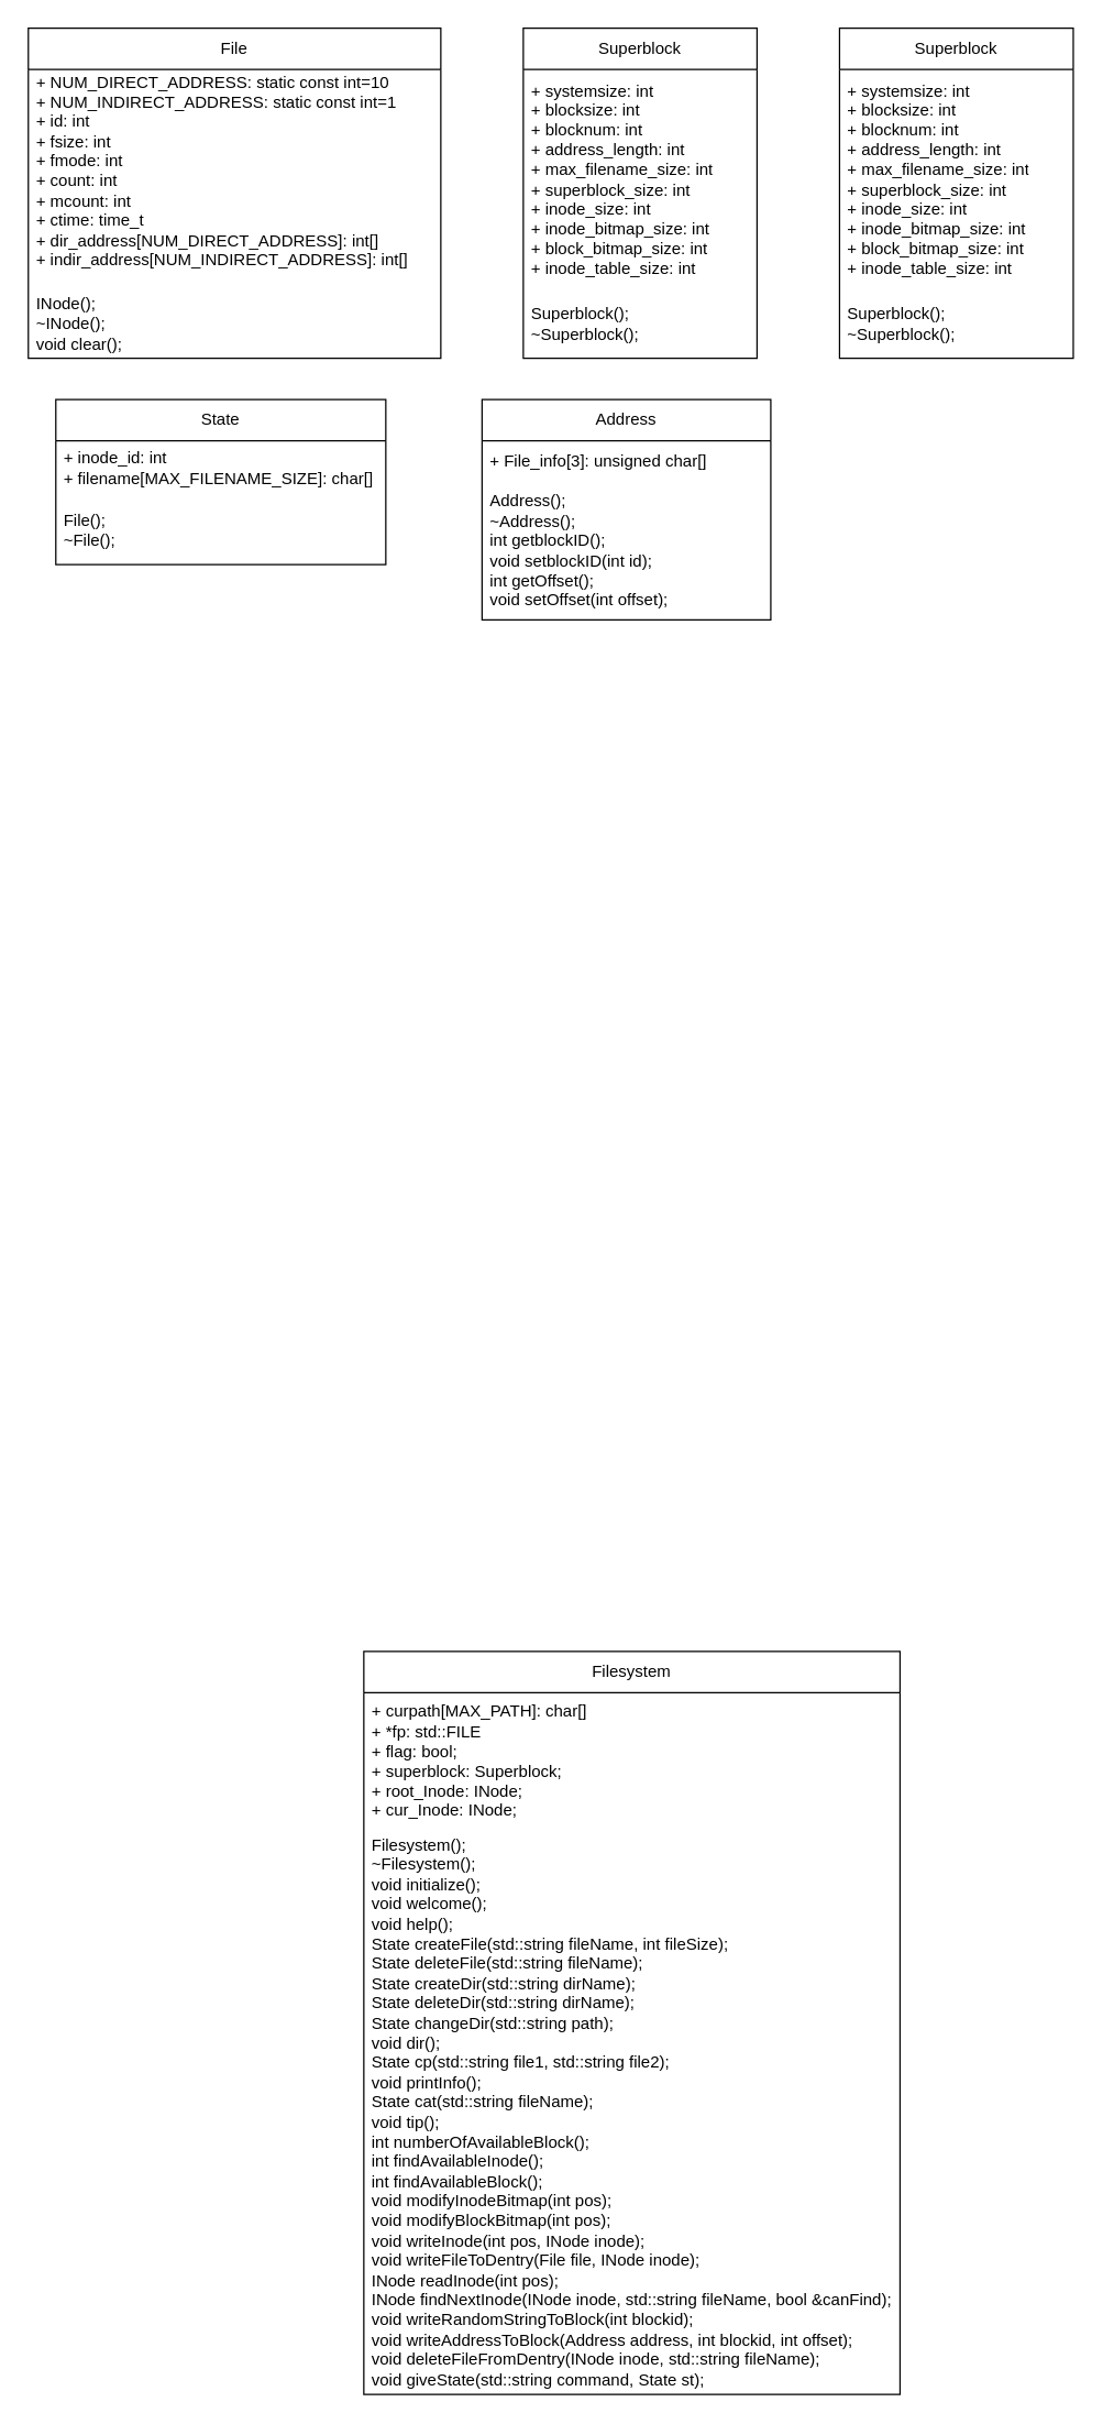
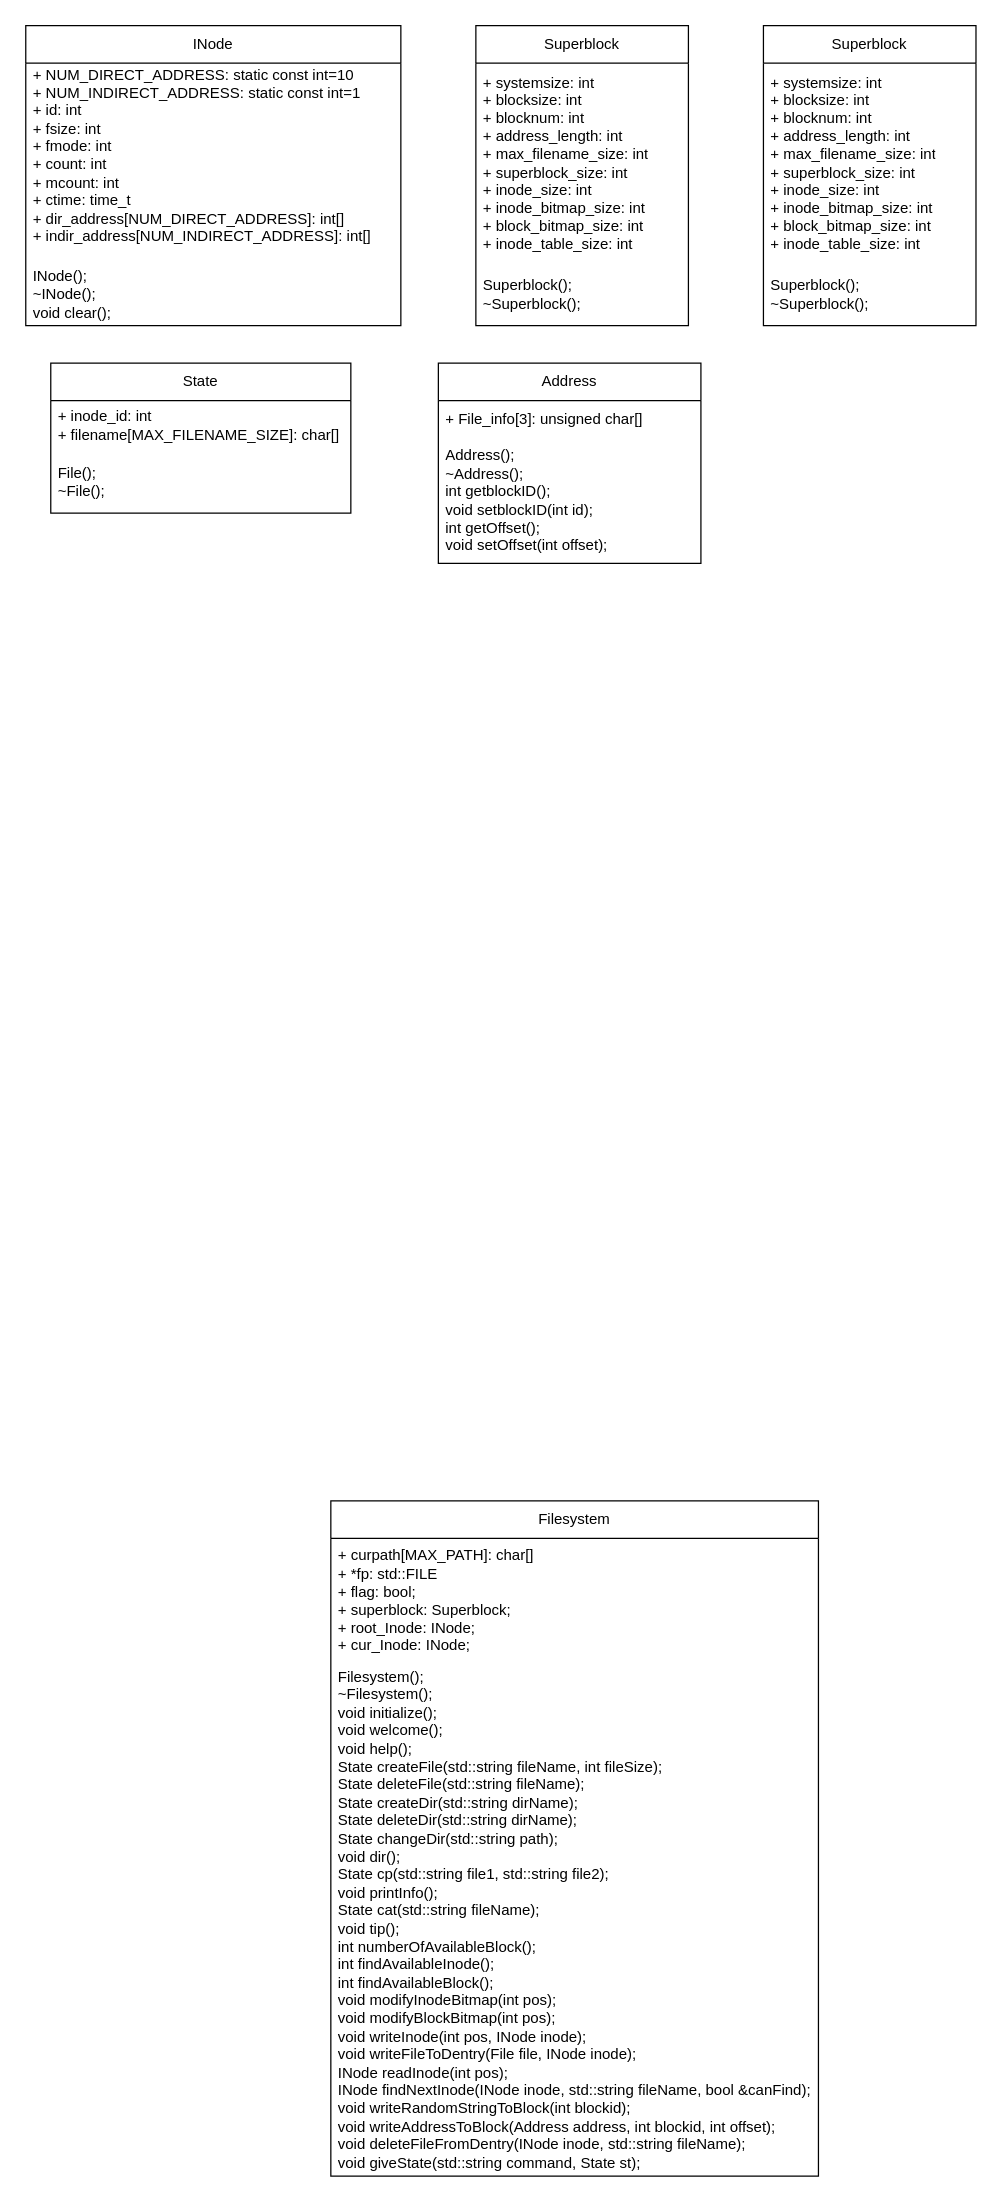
  <mxCell id="0" />
  <mxCell id="1" parent="0" />
- <mxCell id="2" value="File" style="swimlane;fontStyle=0;childLayout=stackLayout;horizontal=1;startSize=30;horizontalStack=0;resizeParent=1;resizeParentMax=0;resizeLast=0;collapsible=1;marginBottom=0;whiteSpace=wrap;html=1;" parent="1" vertex="1"><mxGeometry x="20" y="20" width="300" height="240" as="geometry"><mxRectangle x="290" y="200" width="70" height="30" as="alternateBounds" /></mxGeometry></mxCell>
+ <mxCell id="2" value="INode" style="swimlane;fontStyle=0;childLayout=stackLayout;horizontal=1;startSize=30;horizontalStack=0;resizeParent=1;resizeParentMax=0;resizeLast=0;collapsible=1;marginBottom=0;whiteSpace=wrap;html=1;" parent="1" vertex="1"><mxGeometry x="20" y="20" width="300" height="240" as="geometry"><mxRectangle x="290" y="200" width="70" height="30" as="alternateBounds" /></mxGeometry></mxCell>
  <mxCell id="3" value="+ NUM_DIRECT_ADDRESS:&amp;nbsp;static const int=10&lt;br&gt;+ NUM_INDIRECT_ADDRESS:&amp;nbsp;static const int=1&lt;br&gt;&lt;div&gt;+ id: int&lt;/div&gt;&lt;div&gt;&lt;span style=&quot;background-color: initial;&quot;&gt;+ fsize: int&lt;/span&gt;&lt;/div&gt;&lt;div&gt;+ fmode: int&lt;/div&gt;&lt;div&gt;+ count: int&lt;/div&gt;&lt;div&gt;+ mcount: int&lt;/div&gt;&lt;div&gt;&lt;span style=&quot;background-color: initial;&quot;&gt;+ ctime: time_t&lt;/span&gt;&lt;/div&gt;&lt;div&gt;&lt;span style=&quot;background-color: initial;&quot;&gt;+ dir_address[NUM_DIRECT_ADDRESS]: int[]&lt;/span&gt;&lt;/div&gt;&lt;div&gt;+ indir_address[NUM_INDIRECT_ADDRESS]: int[]&lt;/div&gt;&lt;div&gt;&lt;br&gt;&lt;/div&gt;" style="text;strokeColor=none;fillColor=none;align=left;verticalAlign=middle;spacingLeft=4;spacingRight=4;overflow=hidden;points=[[0,0.5],[1,0.5]];portConstraint=eastwest;rotatable=0;whiteSpace=wrap;html=1;" parent="2" vertex="1"><mxGeometry y="30" width="300" height="160" as="geometry" /></mxCell>
  <mxCell id="4" value="INode();&lt;div&gt;~INode();&lt;/div&gt;&lt;div&gt;void clear();&lt;/div&gt;" style="text;strokeColor=none;fillColor=none;align=left;verticalAlign=middle;spacingLeft=4;spacingRight=4;overflow=hidden;points=[[0,0.5],[1,0.5]];portConstraint=eastwest;rotatable=0;whiteSpace=wrap;html=1;" parent="2" vertex="1"><mxGeometry y="190" width="300" height="50" as="geometry" /></mxCell>
  <mxCell id="5" value="Superblock" style="swimlane;fontStyle=0;childLayout=stackLayout;horizontal=1;startSize=30;horizontalStack=0;resizeParent=1;resizeParentMax=0;resizeLast=0;collapsible=1;marginBottom=0;whiteSpace=wrap;html=1;" parent="1" vertex="1"><mxGeometry x="380" y="20" width="170" height="240" as="geometry"><mxRectangle x="290" y="200" width="70" height="30" as="alternateBounds" /></mxGeometry></mxCell>
  <mxCell id="6" value="+ systemsize: int&lt;br&gt;&lt;div&gt;+ blocksize: int&lt;/div&gt;&lt;div&gt;+ blocknum: int&lt;/div&gt;&lt;div&gt;+ address_length: int&lt;/div&gt;&lt;div&gt;+ max_filename_size: int&lt;/div&gt;&lt;div&gt;+ superblock_size: int&lt;/div&gt;&lt;div&gt;+ inode_size: int&lt;/div&gt;&lt;div&gt;+ inode_bitmap_size: int&lt;/div&gt;&lt;div&gt;+ block_bitmap_size: int&lt;/div&gt;&lt;div&gt;+ inode_table_size: int&lt;/div&gt;" style="text;strokeColor=none;fillColor=none;align=left;verticalAlign=middle;spacingLeft=4;spacingRight=4;overflow=hidden;points=[[0,0.5],[1,0.5]];portConstraint=eastwest;rotatable=0;whiteSpace=wrap;html=1;" parent="5" vertex="1"><mxGeometry y="30" width="170" height="160" as="geometry" /></mxCell>
  <mxCell id="7" value="&lt;div&gt;Superblock();&lt;/div&gt;&lt;div&gt;~Superblock();&lt;/div&gt;" style="text;strokeColor=none;fillColor=none;align=left;verticalAlign=middle;spacingLeft=4;spacingRight=4;overflow=hidden;points=[[0,0.5],[1,0.5]];portConstraint=eastwest;rotatable=0;whiteSpace=wrap;html=1;" parent="5" vertex="1"><mxGeometry y="190" width="170" height="50" as="geometry" /></mxCell>
  <mxCell id="8" value="Superblock" style="swimlane;fontStyle=0;childLayout=stackLayout;horizontal=1;startSize=30;horizontalStack=0;resizeParent=1;resizeParentMax=0;resizeLast=0;collapsible=1;marginBottom=0;whiteSpace=wrap;html=1;" parent="1" vertex="1"><mxGeometry x="610" y="20" width="170" height="240" as="geometry"><mxRectangle x="290" y="200" width="70" height="30" as="alternateBounds" /></mxGeometry></mxCell>
  <mxCell id="9" value="+ systemsize: int&lt;br&gt;&lt;div&gt;+ blocksize: int&lt;/div&gt;&lt;div&gt;+ blocknum: int&lt;/div&gt;&lt;div&gt;+ address_length: int&lt;/div&gt;&lt;div&gt;+ max_filename_size: int&lt;/div&gt;&lt;div&gt;+ superblock_size: int&lt;/div&gt;&lt;div&gt;+ inode_size: int&lt;/div&gt;&lt;div&gt;+ inode_bitmap_size: int&lt;/div&gt;&lt;div&gt;+ block_bitmap_size: int&lt;/div&gt;&lt;div&gt;+ inode_table_size: int&lt;/div&gt;" style="text;strokeColor=none;fillColor=none;align=left;verticalAlign=middle;spacingLeft=4;spacingRight=4;overflow=hidden;points=[[0,0.5],[1,0.5]];portConstraint=eastwest;rotatable=0;whiteSpace=wrap;html=1;" parent="8" vertex="1"><mxGeometry y="30" width="170" height="160" as="geometry" /></mxCell>
  <mxCell id="10" value="&lt;div&gt;Superblock();&lt;/div&gt;&lt;div&gt;~Superblock();&lt;/div&gt;" style="text;strokeColor=none;fillColor=none;align=left;verticalAlign=middle;spacingLeft=4;spacingRight=4;overflow=hidden;points=[[0,0.5],[1,0.5]];portConstraint=eastwest;rotatable=0;whiteSpace=wrap;html=1;" parent="8" vertex="1"><mxGeometry y="190" width="170" height="50" as="geometry" /></mxCell>
  <mxCell id="11" value="State" style="swimlane;fontStyle=0;childLayout=stackLayout;horizontal=1;startSize=30;horizontalStack=0;resizeParent=1;resizeParentMax=0;resizeLast=0;collapsible=1;marginBottom=0;whiteSpace=wrap;html=1;" vertex="1" parent="1"><mxGeometry x="40" y="290" width="240" height="120" as="geometry"><mxRectangle x="290" y="200" width="70" height="30" as="alternateBounds" /></mxGeometry></mxCell>
  <mxCell id="12" value="+ inode_id: int&lt;br&gt;&lt;div&gt;+ filename[MAX_FILENAME_SIZE]: char[]&lt;/div&gt;" style="text;strokeColor=none;fillColor=none;align=left;verticalAlign=middle;spacingLeft=4;spacingRight=4;overflow=hidden;points=[[0,0.5],[1,0.5]];portConstraint=eastwest;rotatable=0;whiteSpace=wrap;html=1;" vertex="1" parent="11"><mxGeometry y="30" width="240" height="40" as="geometry" /></mxCell>
  <mxCell id="13" value="&lt;div&gt;File();&lt;/div&gt;&lt;div&gt;~File();&lt;/div&gt;" style="text;strokeColor=none;fillColor=none;align=left;verticalAlign=middle;spacingLeft=4;spacingRight=4;overflow=hidden;points=[[0,0.5],[1,0.5]];portConstraint=eastwest;rotatable=0;whiteSpace=wrap;html=1;" vertex="1" parent="11"><mxGeometry y="70" width="240" height="50" as="geometry" /></mxCell>
  <mxCell id="14" value="Address" style="swimlane;fontStyle=0;childLayout=stackLayout;horizontal=1;startSize=30;horizontalStack=0;resizeParent=1;resizeParentMax=0;resizeLast=0;collapsible=1;marginBottom=0;whiteSpace=wrap;html=1;" vertex="1" parent="1"><mxGeometry x="350" y="290" width="210" height="160" as="geometry"><mxRectangle x="290" y="200" width="70" height="30" as="alternateBounds" /></mxGeometry></mxCell>
  <mxCell id="15" value="&lt;span style=&quot;background-color: initial;&quot;&gt;+&amp;nbsp;File_info&lt;/span&gt;&lt;span style=&quot;background-color: initial;&quot;&gt;[3]: unsigned char[]&lt;/span&gt;" style="text;strokeColor=none;fillColor=none;align=left;verticalAlign=middle;spacingLeft=4;spacingRight=4;overflow=hidden;points=[[0,0.5],[1,0.5]];portConstraint=eastwest;rotatable=0;whiteSpace=wrap;html=1;" vertex="1" parent="14"><mxGeometry y="30" width="210" height="30" as="geometry" /></mxCell>
  <mxCell id="16" value="&lt;div&gt;Address();&lt;/div&gt;&lt;div&gt;~Address();&lt;span style=&quot;&quot;&gt;&lt;/span&gt;&lt;/div&gt;&lt;div&gt;&lt;span style=&quot;&quot;&gt;int getblockID();&lt;/span&gt;&lt;/div&gt;&lt;div&gt;&lt;span style=&quot;&quot;&gt;void setblockID(int id);&lt;/span&gt;&lt;/div&gt;&lt;div&gt;&lt;span style=&quot;&quot;&gt;int getOffset();&lt;/span&gt;&lt;/div&gt;&lt;div&gt;&lt;span style=&quot;&quot;&gt;void setOffset(int offset);&lt;/span&gt;&lt;/div&gt;" style="text;strokeColor=none;fillColor=none;align=left;verticalAlign=middle;spacingLeft=4;spacingRight=4;overflow=hidden;points=[[0,0.5],[1,0.5]];portConstraint=eastwest;rotatable=0;whiteSpace=wrap;html=1;" vertex="1" parent="14"><mxGeometry y="60" width="210" height="100" as="geometry" /></mxCell>
  <mxCell id="17" value="Filesystem" style="swimlane;fontStyle=0;childLayout=stackLayout;horizontal=1;startSize=30;horizontalStack=0;resizeParent=1;resizeParentMax=0;resizeLast=0;collapsible=1;marginBottom=0;whiteSpace=wrap;html=1;" vertex="1" parent="1"><mxGeometry x="264" y="1200" width="390" height="540" as="geometry"><mxRectangle x="290" y="200" width="70" height="30" as="alternateBounds" /></mxGeometry></mxCell>
  <mxCell id="18" value="&lt;div&gt;+ curpath[MAX_PATH]: char[]&lt;/div&gt;&lt;div&gt;+ *fp: std::FILE&lt;/div&gt;&lt;div&gt;+ flag: bool;&lt;/div&gt;&lt;div&gt;+ superblock: Superblock;&lt;/div&gt;&lt;div&gt;+ root_Inode: INode;&lt;/div&gt;&lt;div&gt;+ cur_Inode: INode;&lt;/div&gt;" style="text;strokeColor=none;fillColor=none;align=left;verticalAlign=middle;spacingLeft=4;spacingRight=4;overflow=hidden;points=[[0,0.5],[1,0.5]];portConstraint=eastwest;rotatable=0;whiteSpace=wrap;html=1;" vertex="1" parent="17"><mxGeometry y="30" width="390" height="100" as="geometry" /></mxCell>
  <mxCell id="19" value="&lt;div&gt;Filesystem();&lt;/div&gt;&lt;div&gt;~Filesystem();&lt;/div&gt;&lt;div&gt;void initialize();&lt;/div&gt;&lt;div&gt;void welcome();&lt;/div&gt;&lt;div&gt;void help();&lt;/div&gt;&lt;div&gt;State createFile(std::string fileName, int fileSize);&lt;/div&gt;&lt;div&gt;State deleteFile(std::string fileName);&lt;/div&gt;&lt;div&gt;State createDir(std::string dirName);&lt;/div&gt;&lt;div&gt;State deleteDir(std::string dirName);&lt;/div&gt;&lt;div&gt;State changeDir(std::string path);&lt;/div&gt;&lt;div&gt;void dir();&lt;/div&gt;&lt;div&gt;State cp(std::string file1, std::string file2);&lt;/div&gt;&lt;div&gt;void printInfo();&lt;/div&gt;&lt;div&gt;State cat(std::string fileName);&lt;/div&gt;&lt;div&gt;void tip();&lt;/div&gt;&lt;div&gt;int numberOfAvailableBlock();&lt;/div&gt;&lt;div&gt;int findAvailableInode();&lt;/div&gt;&lt;div&gt;int findAvailableBlock();&lt;/div&gt;&lt;div&gt;void modifyInodeBitmap(int pos);&lt;/div&gt;&lt;div&gt;void modifyBlockBitmap(int pos);&lt;/div&gt;&lt;div&gt;void writeInode(int pos, INode inode);&lt;/div&gt;&lt;div&gt;void writeFileToDentry(File file, INode inode);&lt;/div&gt;&lt;div&gt;INode readInode(int pos);&lt;/div&gt;&lt;div&gt;INode findNextInode(INode inode, std::string fileName, bool &amp;amp;canFind);&lt;/div&gt;&lt;div&gt;void writeRandomStringToBlock(int blockid);&lt;/div&gt;&lt;div&gt;void writeAddressToBlock(Address address, int blockid, int offset);&lt;/div&gt;&lt;div&gt;void deleteFileFromDentry(INode inode, std::string fileName);&lt;/div&gt;&lt;div&gt;void giveState(std::string command, State st);&lt;/div&gt;" style="text;strokeColor=none;fillColor=none;align=left;verticalAlign=middle;spacingLeft=4;spacingRight=4;overflow=hidden;points=[[0,0.5],[1,0.5]];portConstraint=eastwest;rotatable=0;whiteSpace=wrap;html=1;" vertex="1" parent="17"><mxGeometry y="130" width="390" height="410" as="geometry" /></mxCell>
